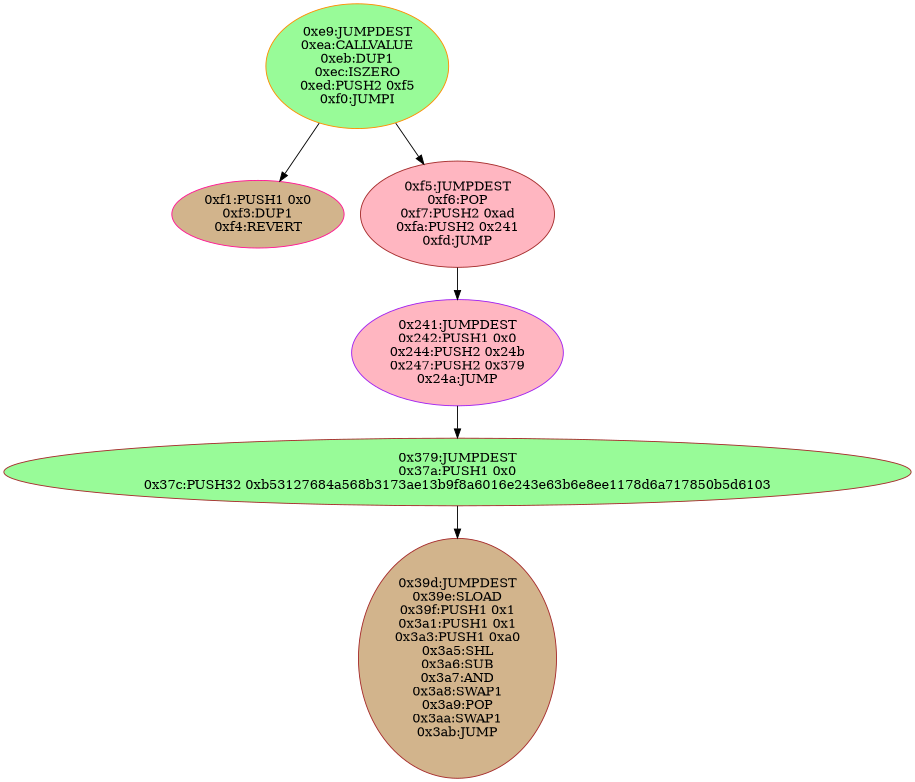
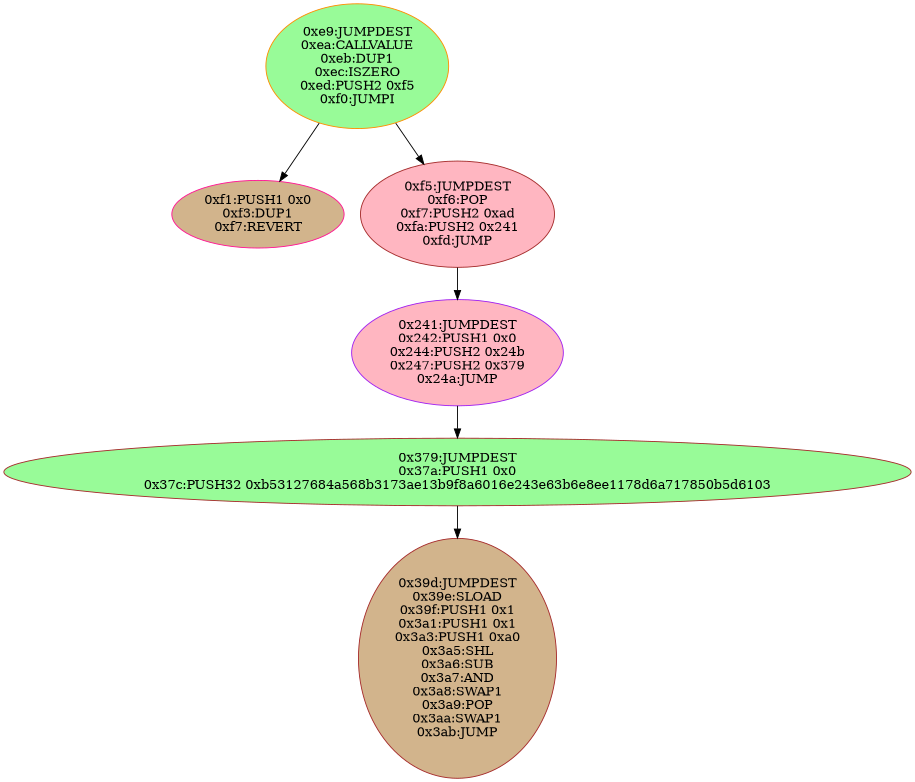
  digraph {
    node [style=filled fillcolor=palegreen color=brown]
    n1 [label="0xe9:JUMPDEST\n0xea:CALLVALUE\n0xeb:DUP1\n0xec:ISZERO\n0xed:PUSH2 0xf5\n0xf0:JUMPI" color=darkorange]
-   n2 [label="0xf1:PUSH1 0x0\n0xf3:DUP1\n0xf4:REVERT" fillcolor=tan color=deeppink]
+   n2 [label="0xf1:PUSH1 0x0\n0xf3:DUP1\n0xf7:REVERT" fillcolor=tan color=deeppink]
    n3 [label="0xf5:JUMPDEST\n0xf6:POP\n0xf7:PUSH2 0xad\n0xfa:PUSH2 0x241\n0xfd:JUMP" fillcolor=lightpink]
    n4 [label="0x241:JUMPDEST\n0x242:PUSH1 0x0\n0x244:PUSH2 0x24b\n0x247:PUSH2 0x379\n0x24a:JUMP" fillcolor=lightpink color=purple]
    n5 [label="0x379:JUMPDEST\n0x37a:PUSH1 0x0\n0x37c:PUSH32 0xb53127684a568b3173ae13b9f8a6016e243e63b6e8ee1178d6a717850b5d6103"]
    n6 [label="0x39d:JUMPDEST\n0x39e:SLOAD\n0x39f:PUSH1 0x1\n0x3a1:PUSH1 0x1\n0x3a3:PUSH1 0xa0\n0x3a5:SHL\n0x3a6:SUB\n0x3a7:AND\n0x3a8:SWAP1\n0x3a9:POP\n0x3aa:SWAP1\n0x3ab:JUMP" fillcolor=tan]
    n1 -> n2
    n1 -> n3
    n3 -> n4
    n4 -> n5
    n5 -> n6
  }
